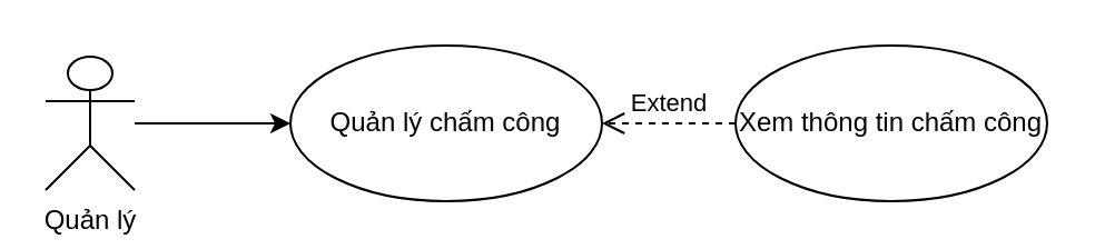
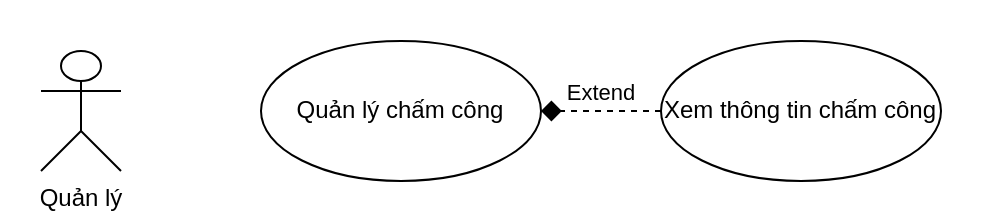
  <mxCell id="0" />
  <mxCell id="1" parent="0" />
- <mxCell id="2" style="edgeStyle=orthogonalEdgeStyle;rounded=0;orthogonalLoop=1;jettySize=auto;html=1;" parent="1" source="3" target="4" edge="1"><mxGeometry relative="1" as="geometry" /></mxCell>
  <mxCell id="3" value="Quản lý" style="shape=umlActor;verticalLabelPosition=bottom;verticalAlign=top;html=1;outlineConnect=0;" parent="1" vertex="1"><mxGeometry x="20" y="25" width="40" height="60" as="geometry" /></mxCell>
  <mxCell id="4" value="Quản lý chấm công" style="ellipse;whiteSpace=wrap;html=1;" parent="1" vertex="1"><mxGeometry x="130" y="20" width="140" height="70" as="geometry" /></mxCell>
- <mxCell id="5" value="Extend" style="html=1;verticalAlign=bottom;endArrow=open;dashed=1;endSize=8;curved=0;rounded=0;" parent="1" source="6" target="4" edge="1"><mxGeometry relative="1" as="geometry"><mxPoint x="354" y="11" as="sourcePoint" /><mxPoint x="266" y="44" as="targetPoint" /><mxPoint as="offset" /></mxGeometry></mxCell>
+ <mxCell id="5" value="Extend" style="html=1;verticalAlign=bottom;endArrow=diamond;dashed=1;endSize=8;curved=0;rounded=0;" parent="1" source="6" target="4" edge="1"><mxGeometry relative="1" as="geometry"><mxPoint x="354" y="11" as="sourcePoint" /><mxPoint x="266" y="44" as="targetPoint" /><mxPoint as="offset" /></mxGeometry></mxCell>
  <mxCell id="6" value="Xem thông tin chấm công" style="ellipse;whiteSpace=wrap;html=1;" parent="1" vertex="1"><mxGeometry x="330" y="20" width="140" height="70" as="geometry" /></mxCell>
